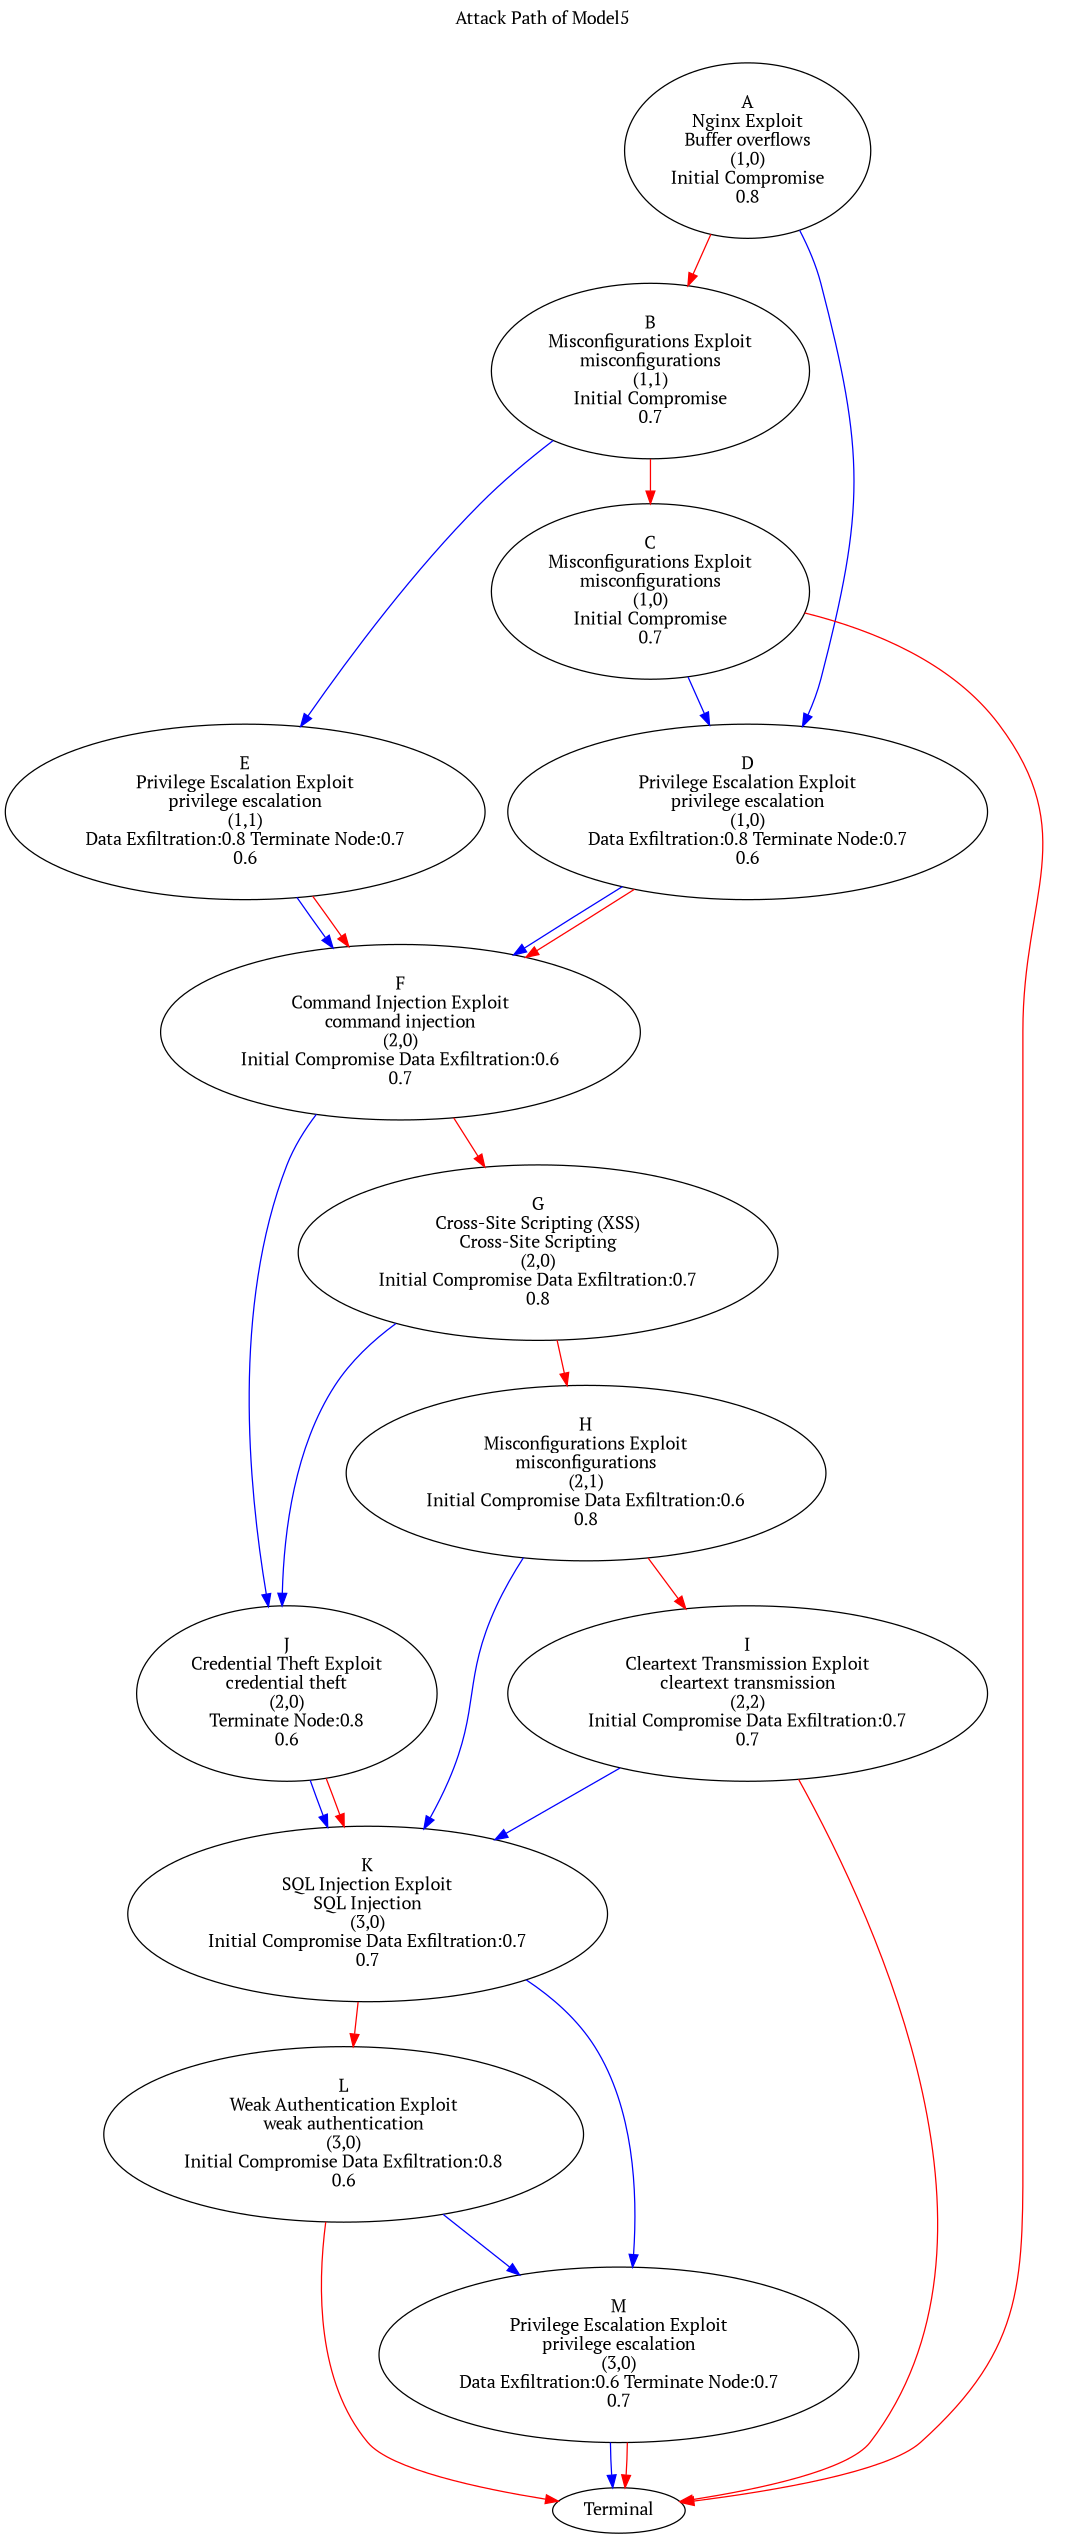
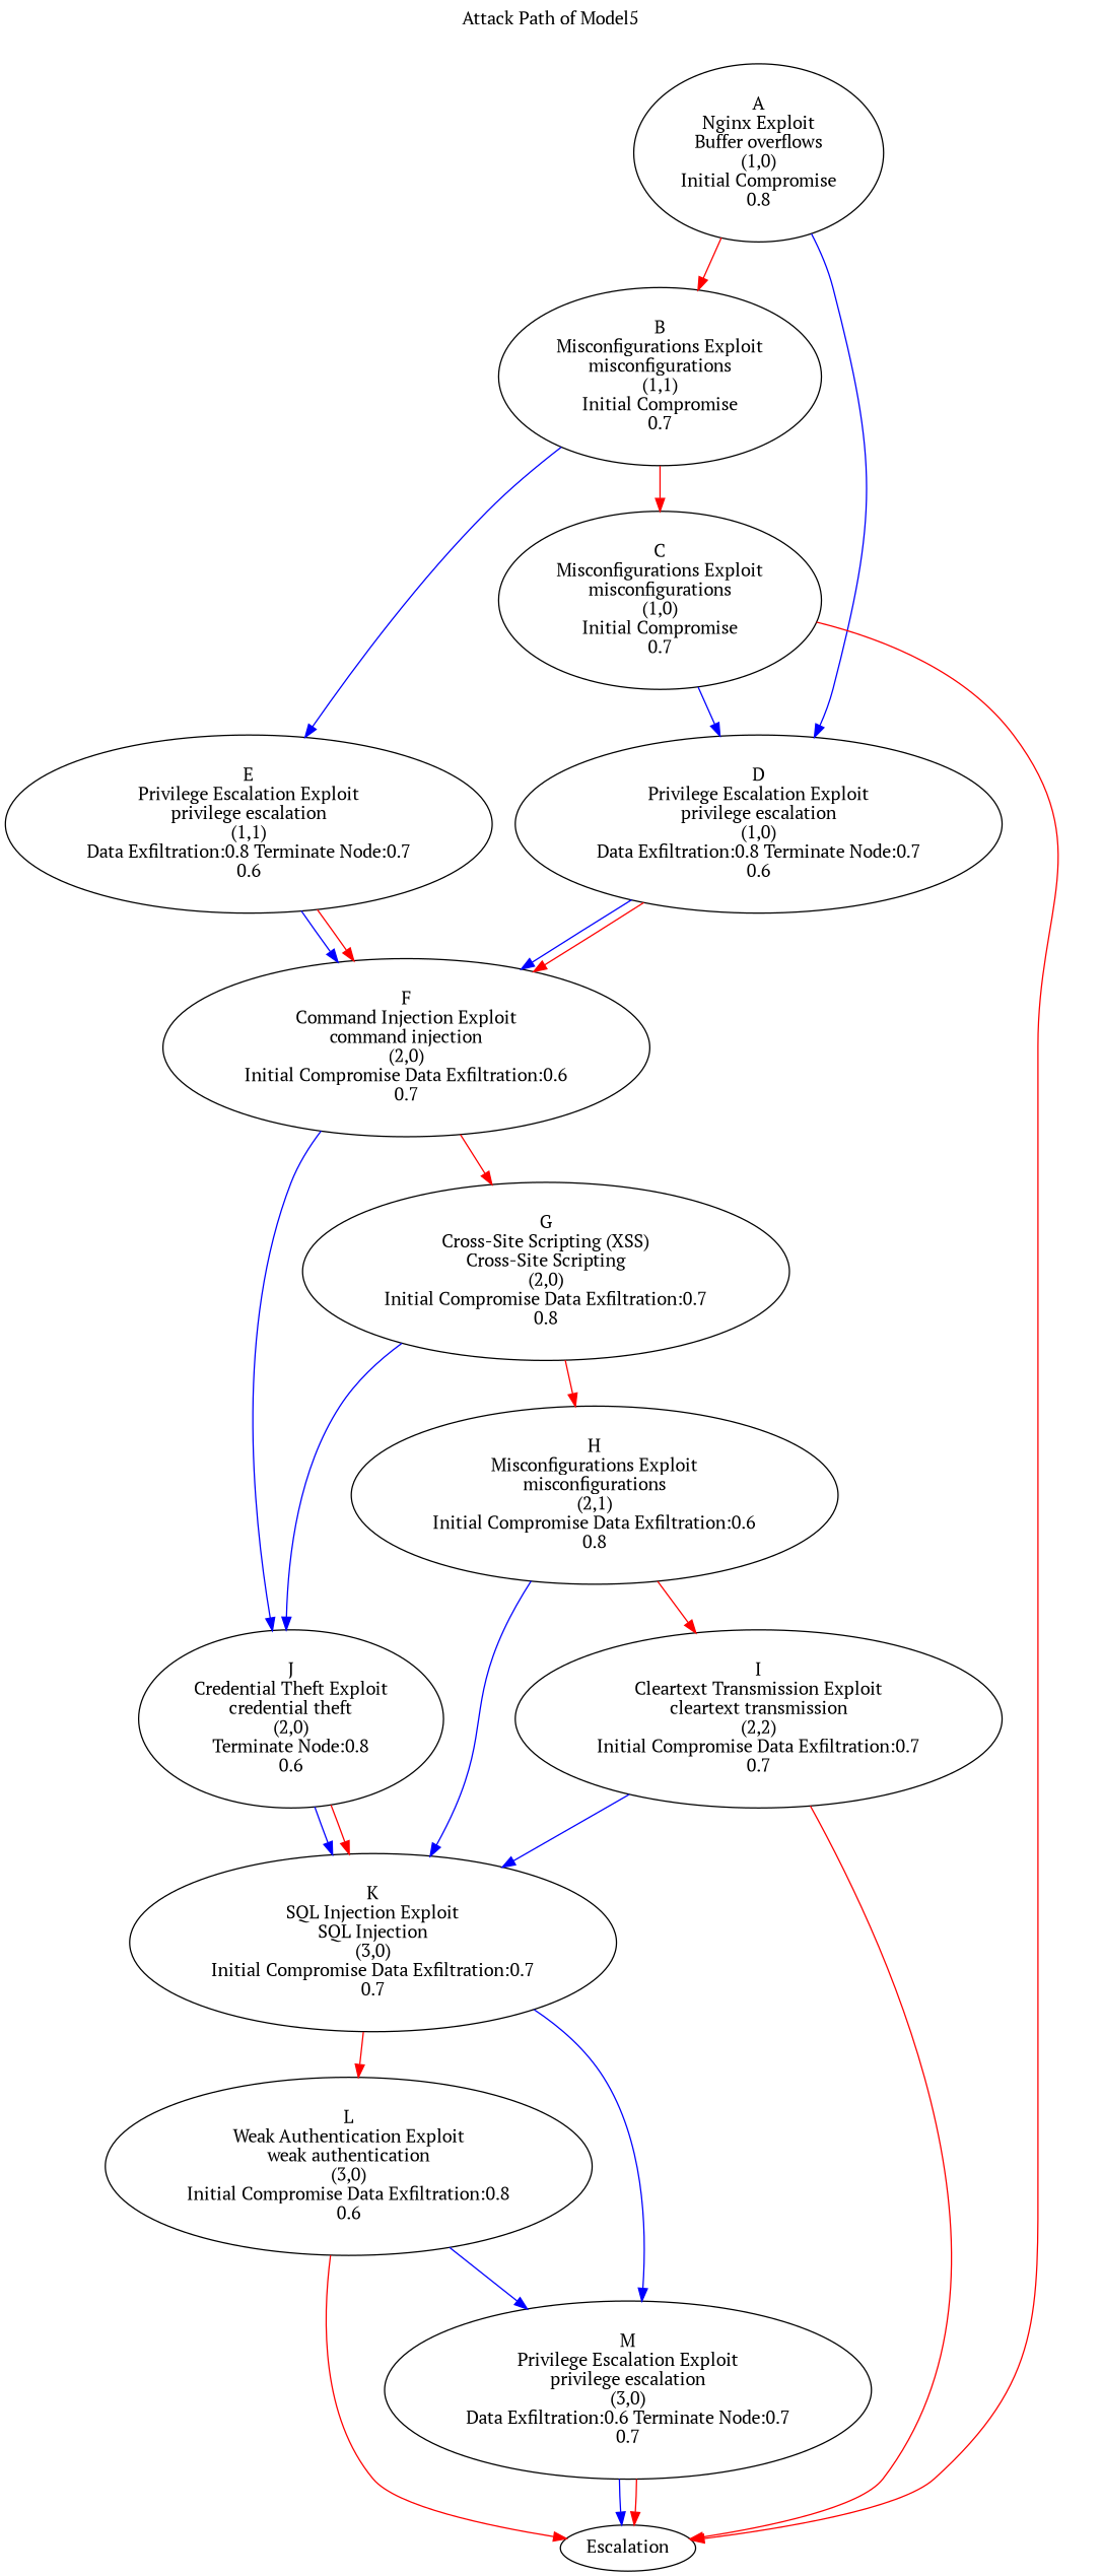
  digraph {
    label="Attack Path of Model5"
    labelloc=t
    fontname="PT Serif"
    node [fontname="PT Serif"]
    edge [color=red fontname="PT Serif"]
    n1 [label="A\nNginx Exploit\nBuffer overflows\n(1,0)\nInitial Compromise\n0.8"]
    n2 [label="B\nMisconfigurations Exploit\nmisconfigurations\n(1,1)\nInitial Compromise\n0.7"]
    n3 [label="D\nPrivilege Escalation Exploit\nprivilege escalation\n(1,0)\nData Exfiltration:0.8 Terminate Node:0.7\n0.6"]
    n4 [label="C\nMisconfigurations Exploit\nmisconfigurations\n(1,0)\nInitial Compromise\n0.7"]
    n5 [label="E\nPrivilege Escalation Exploit\nprivilege escalation\n(1,1)\nData Exfiltration:0.8 Terminate Node:0.7\n0.6"]
-   n6 [label=Terminal]
+   n6 [label=Escalation]
    n7 [label="F\nCommand Injection Exploit\ncommand injection\n(2,0)\nInitial Compromise Data Exfiltration:0.6\n0.7"]
    n8 [label="G\nCross-Site Scripting (XSS)\nCross-Site Scripting\n(2,0)\nInitial Compromise Data Exfiltration:0.7\n0.8"]
    n9 [label="J\nCredential Theft Exploit\ncredential theft\n(2,0)\nTerminate Node:0.8\n0.6"]
    n10 [label="H\nMisconfigurations Exploit\nmisconfigurations\n(2,1)\nInitial Compromise Data Exfiltration:0.6\n0.8"]
    n11 [label="I\nCleartext Transmission Exploit\ncleartext transmission\n(2,2)\nInitial Compromise Data Exfiltration:0.7\n0.7"]
    n12 [label="K\nSQL Injection Exploit\nSQL Injection\n(3,0)\nInitial Compromise Data Exfiltration:0.7\n0.7"]
    n13 [label="L\nWeak Authentication Exploit\nweak authentication\n(3,0)\nInitial Compromise Data Exfiltration:0.8\n0.6"]
    n14 [label="M\nPrivilege Escalation Exploit\nprivilege escalation\n(3,0)\nData Exfiltration:0.6 Terminate Node:0.7\n0.7"]
    n1 -> n2
    n1 -> n3 [color=blue]
    n2 -> n4
    n2 -> n5 [color=blue]
    n3 -> n7 [color=blue]
    n3 -> n7
    n4 -> n3 [color=blue]
    n4 -> n6
    n5 -> n7 [color=blue]
    n5 -> n7
    n7 -> n8
    n7 -> n9 [color=blue]
    n8 -> n9 [color=blue]
    n8 -> n10
    n9 -> n12 [color=blue]
    n9 -> n12
    n10 -> n11
    n10 -> n12 [color=blue]
    n11 -> n6
    n11 -> n12 [color=blue]
    n12 -> n13
    n12 -> n14 [color=blue]
    n13 -> n6
    n13 -> n14 [color=blue]
    n14 -> n6 [color=blue]
    n14 -> n6
  }
